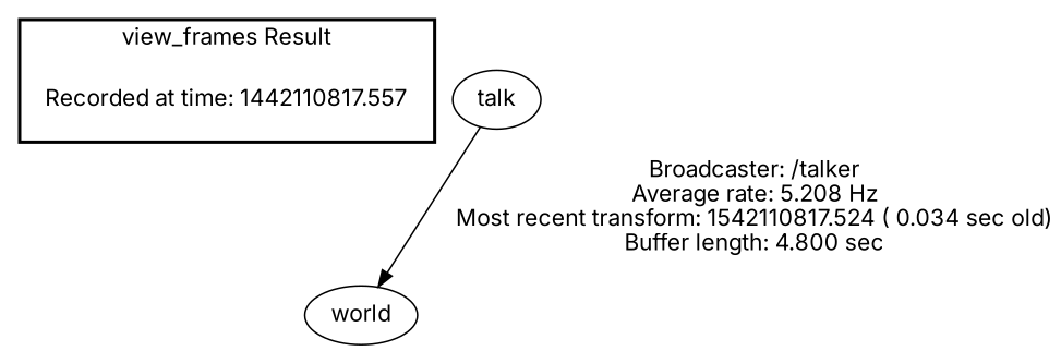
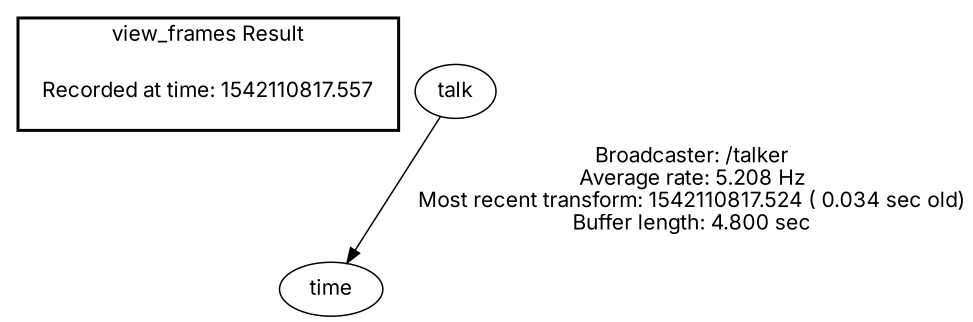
  digraph {
    fontname=Inter
    node [fontname=Inter]
    edge [fontname=Inter]
-   "Recorded at time: 1542110817.557" [shape=plaintext label="Recorded at time: 1442110817.557"]
-   world
+   "Recorded at time: 1542110817.557" [shape=plaintext]
+   world [label=time]
    talk
    subgraph cluster_1 {
      color=black
      label="view_frames Result"
      style=bold
      "Recorded at time: 1542110817.557"
    }
    "Recorded at time: 1542110817.557" -> world [style=invis]
    talk -> world [label="Broadcaster: /talker\nAverage rate: 5.208 Hz\nMost recent transform: 1542110817.524 ( 0.034 sec old)\nBuffer length: 4.800 sec\n"]
  }
